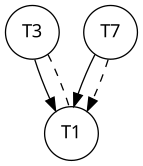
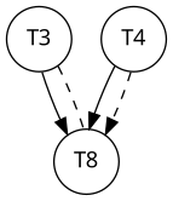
  digraph {
    fontname="Noto Sans"
    nodesep="“4”"
    node [fontname="Noto Sans" shape=circle]
    edge [fontname="Noto Sans"]
    T3
-   T1
-   T4 [label=T7]
+   T1 [label=T8]
+   T4
    T3 -> T1
    T3 -> T1 [dir=none style=dashed]
    T4 -> T1
    T4 -> T1 [style=dashed]
  }
